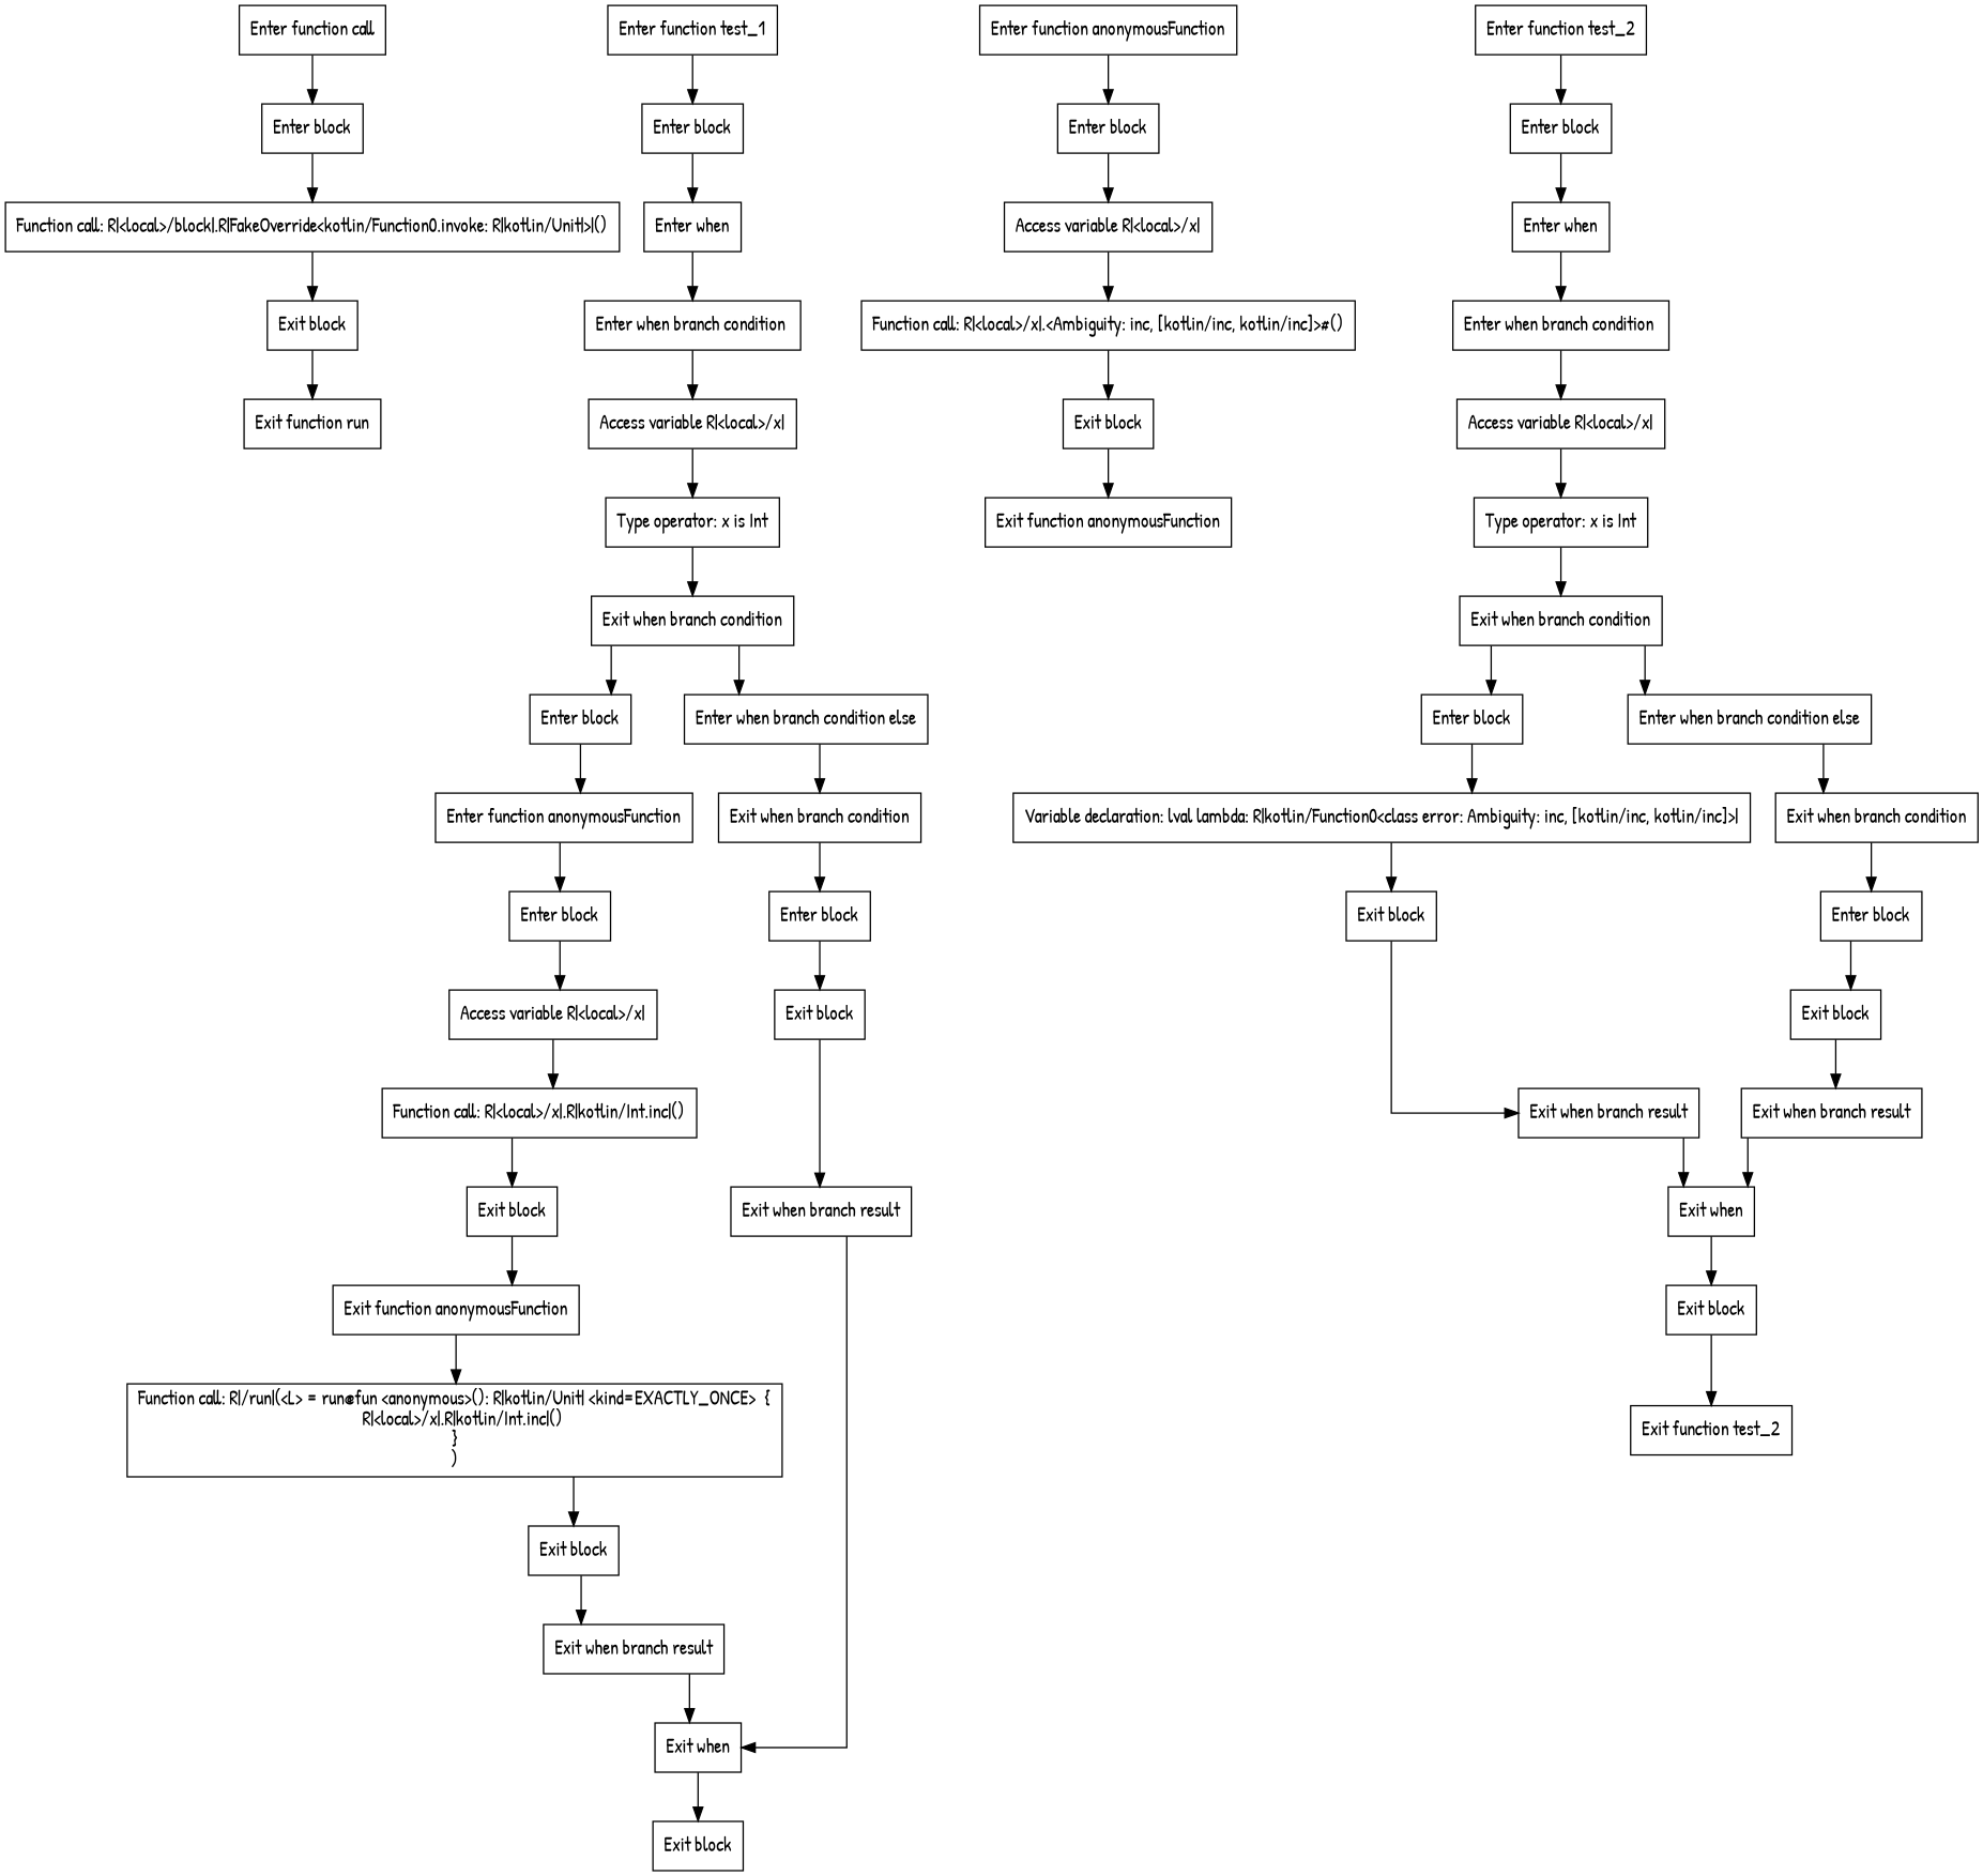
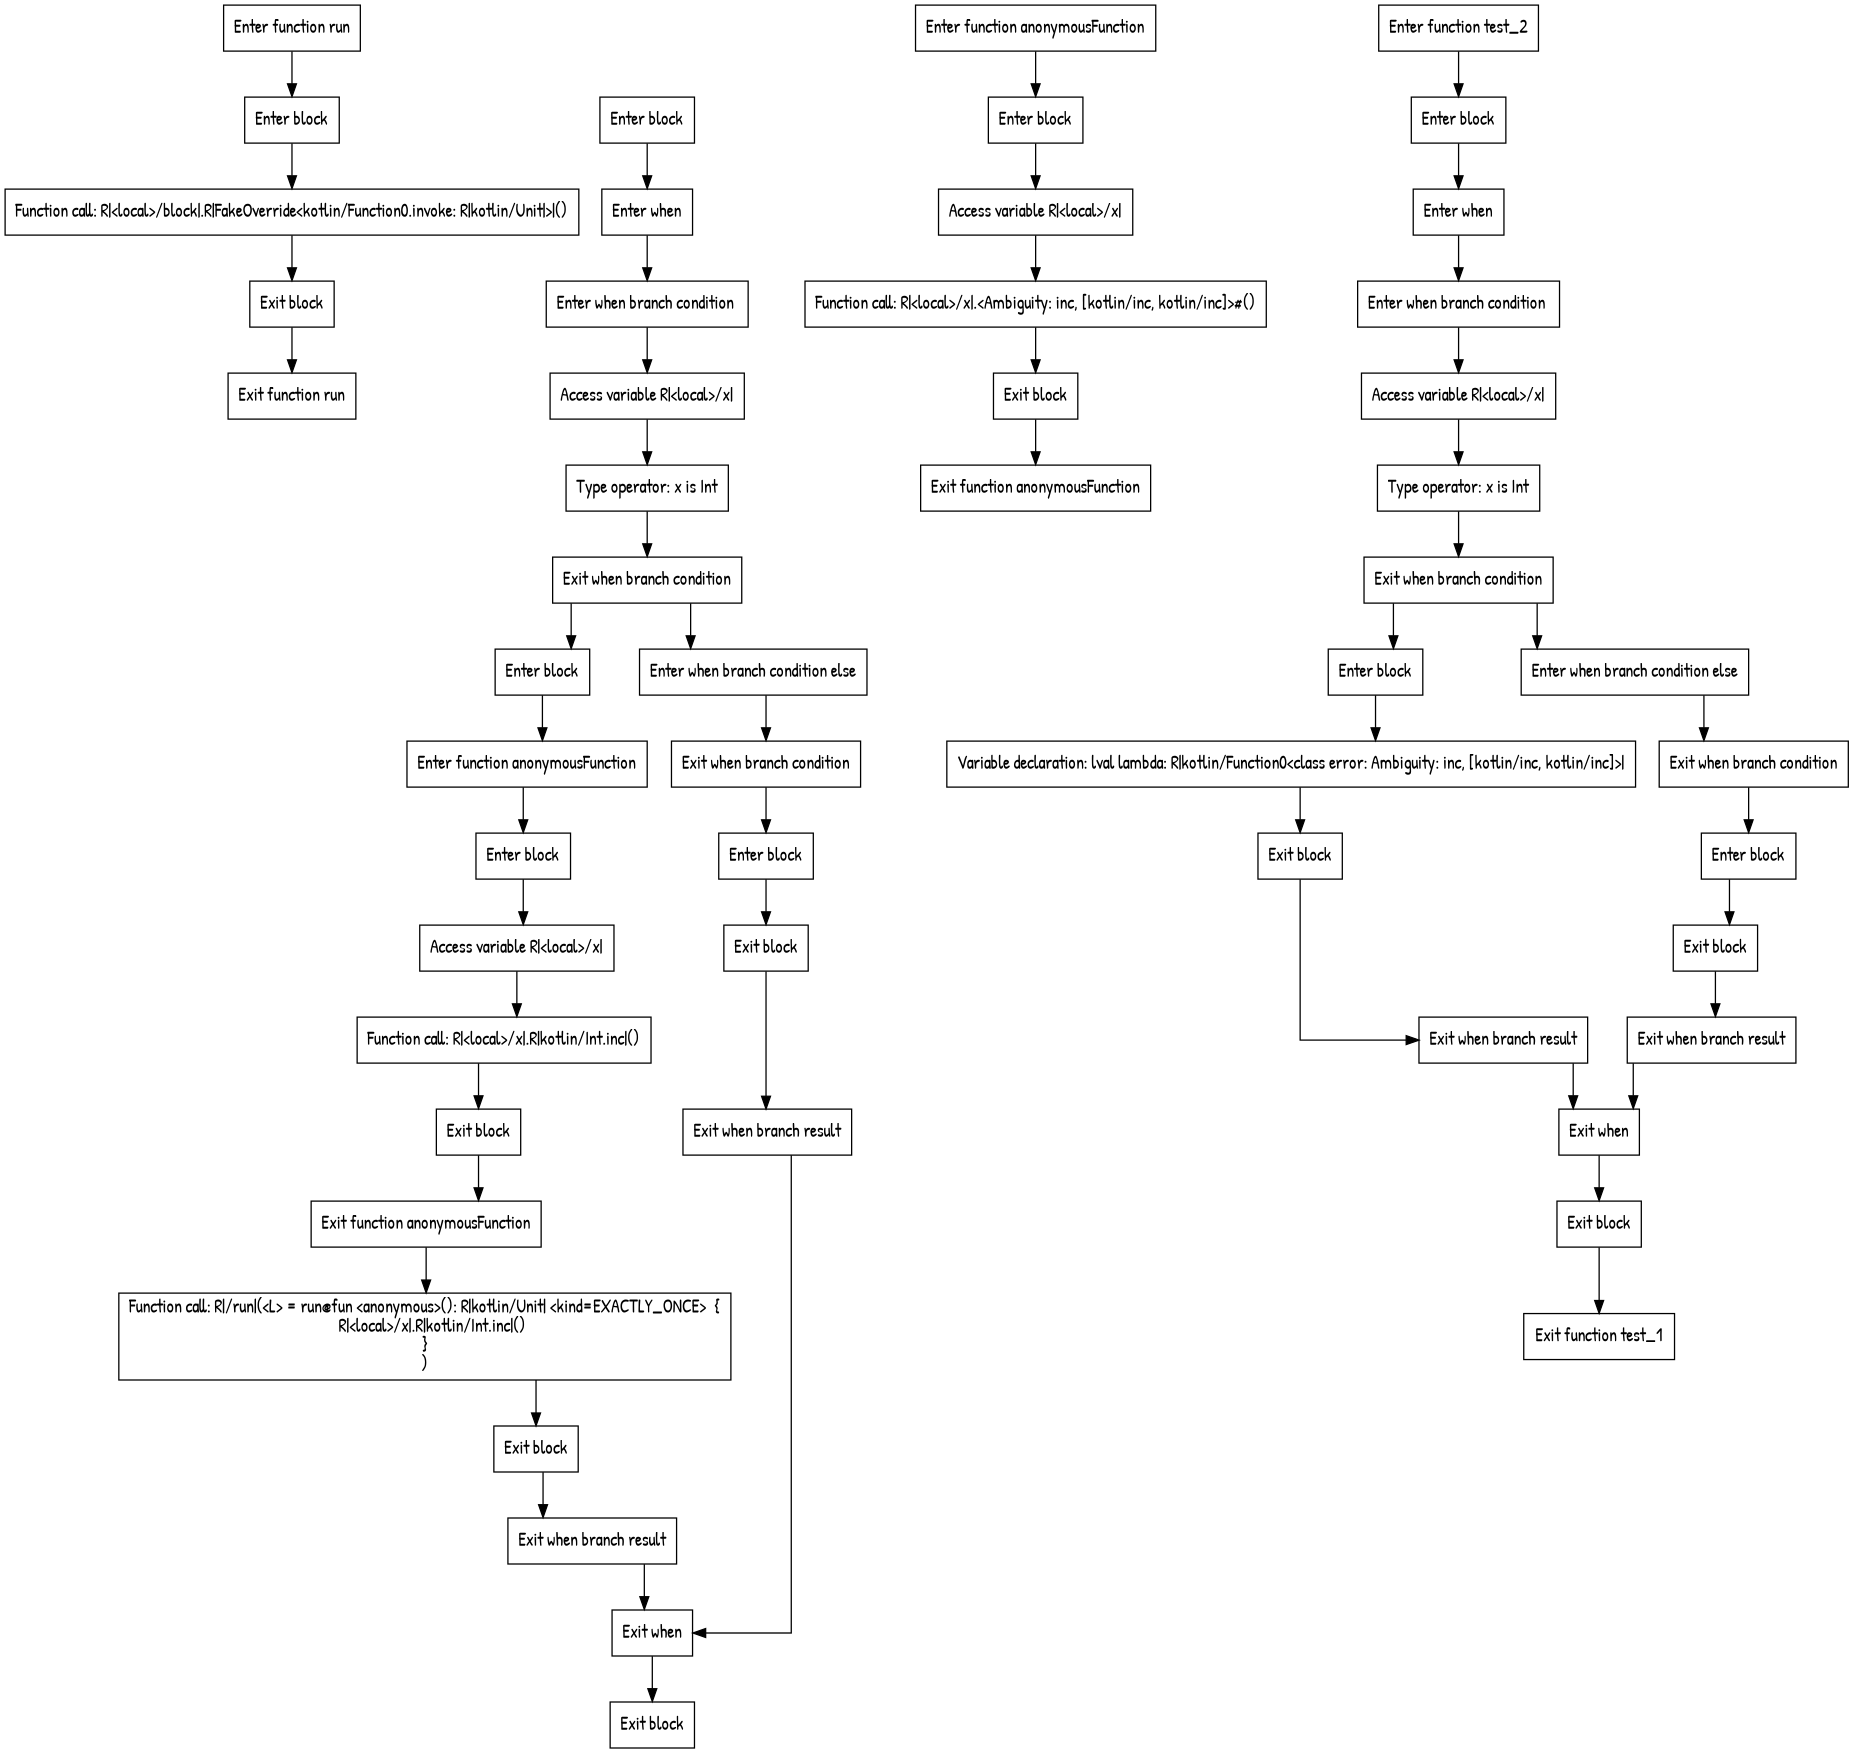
  digraph {
    fontname="Patrick Hand"
    splines=ortho
    node [fontname="Patrick Hand" shape=box]
    edge [fontname="Patrick Hand"]
-   n1 [label="Enter function call"]
+   n1 [label="Enter function run"]
    n2 [label="Enter block"]
    n3 [label="Function call: R|<local>/block|.R|FakeOverride<kotlin/Function0.invoke: R|kotlin/Unit|>|()"]
    n4 [label="Exit block"]
    n5 [label="Exit function run"]
-   n6 [label="Enter function test_1"]
    n7 [label="Enter block"]
    n8 [label="Enter when"]
    n9 [label="Enter when branch condition "]
    n10 [label="Access variable R|<local>/x|"]
    n11 [label="Type operator: x is Int"]
    n12 [label="Exit when branch condition"]
    n13 [label="Enter block"]
    n14 [label="Enter when branch condition else"]
    n15 [label="Enter function anonymousFunction"]
    n16 [label="Enter block"]
    n17 [label="Access variable R|<local>/x|"]
    n18 [label="Function call: R|<local>/x|.R|kotlin/Int.inc|()"]
    n19 [label="Exit block"]
    n20 [label="Exit function anonymousFunction"]
    n21 [label="Function call: R|/run|(<L> = run@fun <anonymous>(): R|kotlin/Unit| <kind=EXACTLY_ONCE>  {\n    R|<local>/x|.R|kotlin/Int.inc|()\n}\n)"]
    n22 [label="Exit block"]
    n23 [label="Exit when branch result"]
    n24 [label="Exit when"]
    n25 [label="Exit when branch condition"]
    n26 [label="Enter block"]
    n27 [label="Exit block"]
    n28 [label="Exit when branch result"]
    n29 [label="Exit block"]
    n30 [label="Enter function anonymousFunction"]
    n31 [label="Enter block"]
    n32 [label="Access variable R|<local>/x|"]
    n33 [label="Function call: R|<local>/x|.<Ambiguity: inc, [kotlin/inc, kotlin/inc]>#()"]
    n34 [label="Exit block"]
    n35 [label="Exit function anonymousFunction"]
    n36 [label="Enter function test_2"]
    n37 [label="Enter block"]
    n38 [label="Enter when"]
    n39 [label="Enter when branch condition "]
    n40 [label="Access variable R|<local>/x|"]
    n41 [label="Type operator: x is Int"]
    n42 [label="Exit when branch condition"]
    n43 [label="Enter block"]
    n44 [label="Enter when branch condition else"]
    n45 [label="Variable declaration: lval lambda: R|kotlin/Function0<class error: Ambiguity: inc, [kotlin/inc, kotlin/inc]>|"]
    n46 [label="Exit block"]
    n47 [label="Exit when branch result"]
    n48 [label="Exit when"]
    n49 [label="Exit when branch condition"]
    n50 [label="Enter block"]
    n51 [label="Exit block"]
    n52 [label="Exit when branch result"]
    n53 [label="Exit block"]
-   n54 [label="Exit function test_2"]
+   n54 [label="Exit function test_1"]
    subgraph sub_1 {
      n1
      n2
      n3
      n4
      n5
    }
    subgraph sub_2 {
-     n6
      n7
      n8
      n9
      n10
      n11
      n12
      n13
      n14
      n15
      n16
      n17
      n18
      n19
      n20
      n21
      n22
      n23
      n24
      n25
      n26
      n27
      n28
      n29
    }
    subgraph sub_3 {
      n30
      n31
      n32
      n33
      n34
      n35
    }
    subgraph sub_4 {
      n36
      n37
      n38
      n39
      n40
      n41
      n42
      n43
      n44
      n45
      n46
      n47
      n48
      n49
      n50
      n51
      n52
      n53
      n54
    }
    n1 -> n2
    n2 -> n3
    n3 -> n4
    n4 -> n5
-   n6 -> n7
    n7 -> n8
    n8 -> n9
    n9 -> n10
    n10 -> n11
    n11 -> n12
    n12 -> n13
    n12 -> n14
    n13 -> n15
    n14 -> n25
    n15 -> n16
    n16 -> n17
    n17 -> n18
    n18 -> n19
    n19 -> n20
    n20 -> n21
    n21 -> n22
    n22 -> n23
    n23 -> n24
    n24 -> n29
    n25 -> n26
    n26 -> n27
    n27 -> n28
    n28 -> n24
    n30 -> n31
    n31 -> n32
    n32 -> n33
    n33 -> n34
    n34 -> n35
    n36 -> n37
    n37 -> n38
    n38 -> n39
    n39 -> n40
    n40 -> n41
    n41 -> n42
    n42 -> n43
    n42 -> n44
    n43 -> n45
    n44 -> n49
    n45 -> n46
    n46 -> n47
    n47 -> n48
    n48 -> n53
    n49 -> n50
    n50 -> n51
    n51 -> n52
    n52 -> n48
    n53 -> n54
  }
